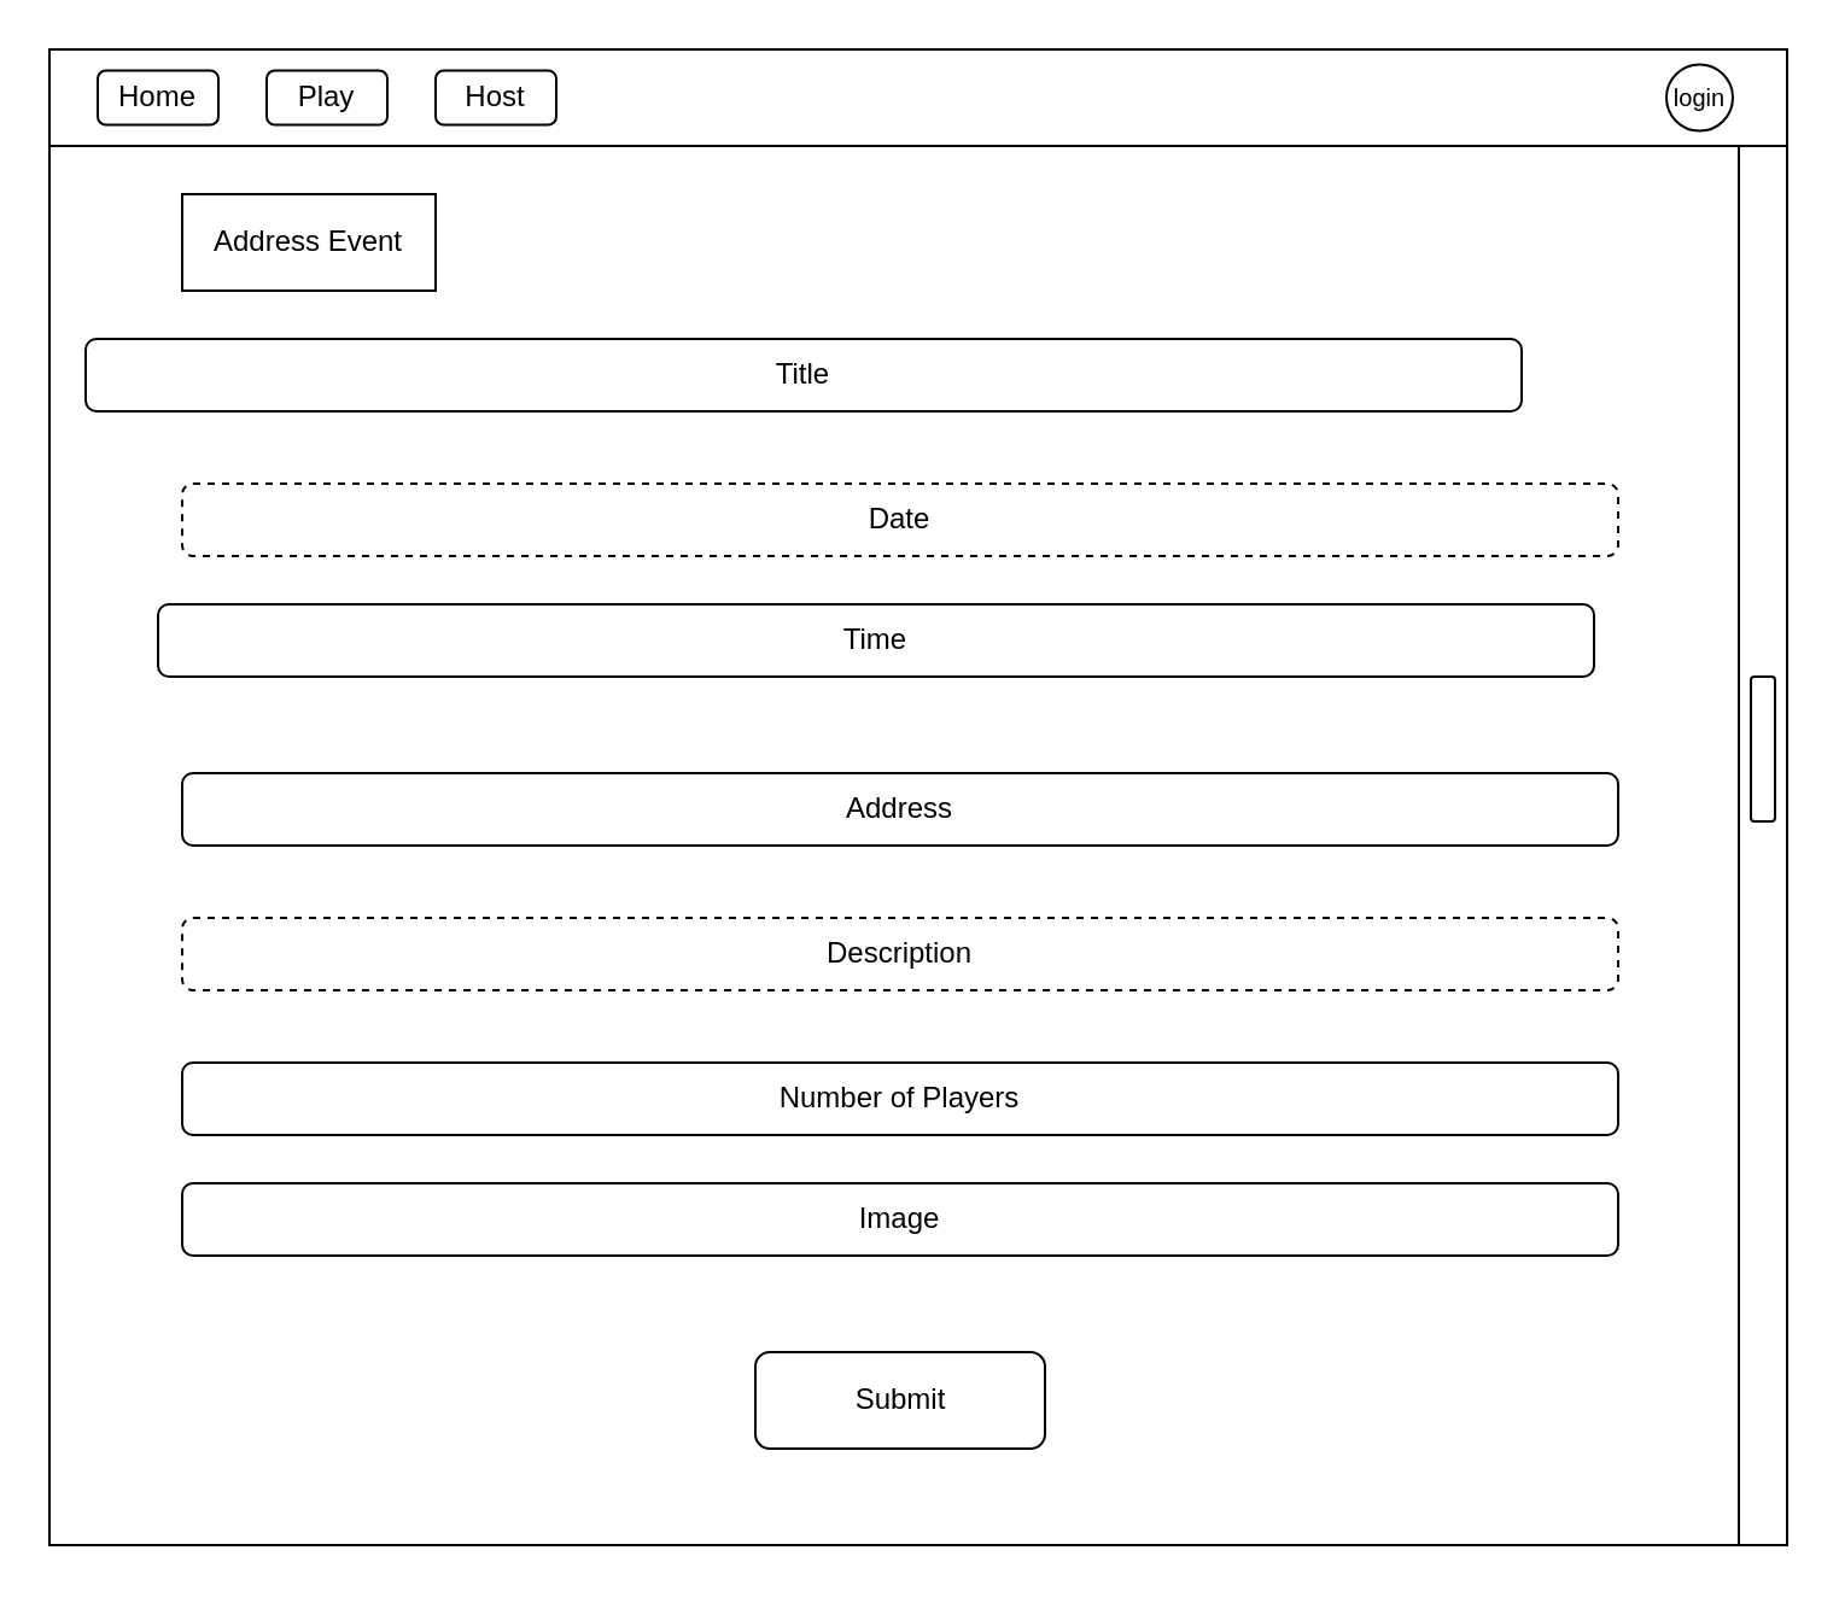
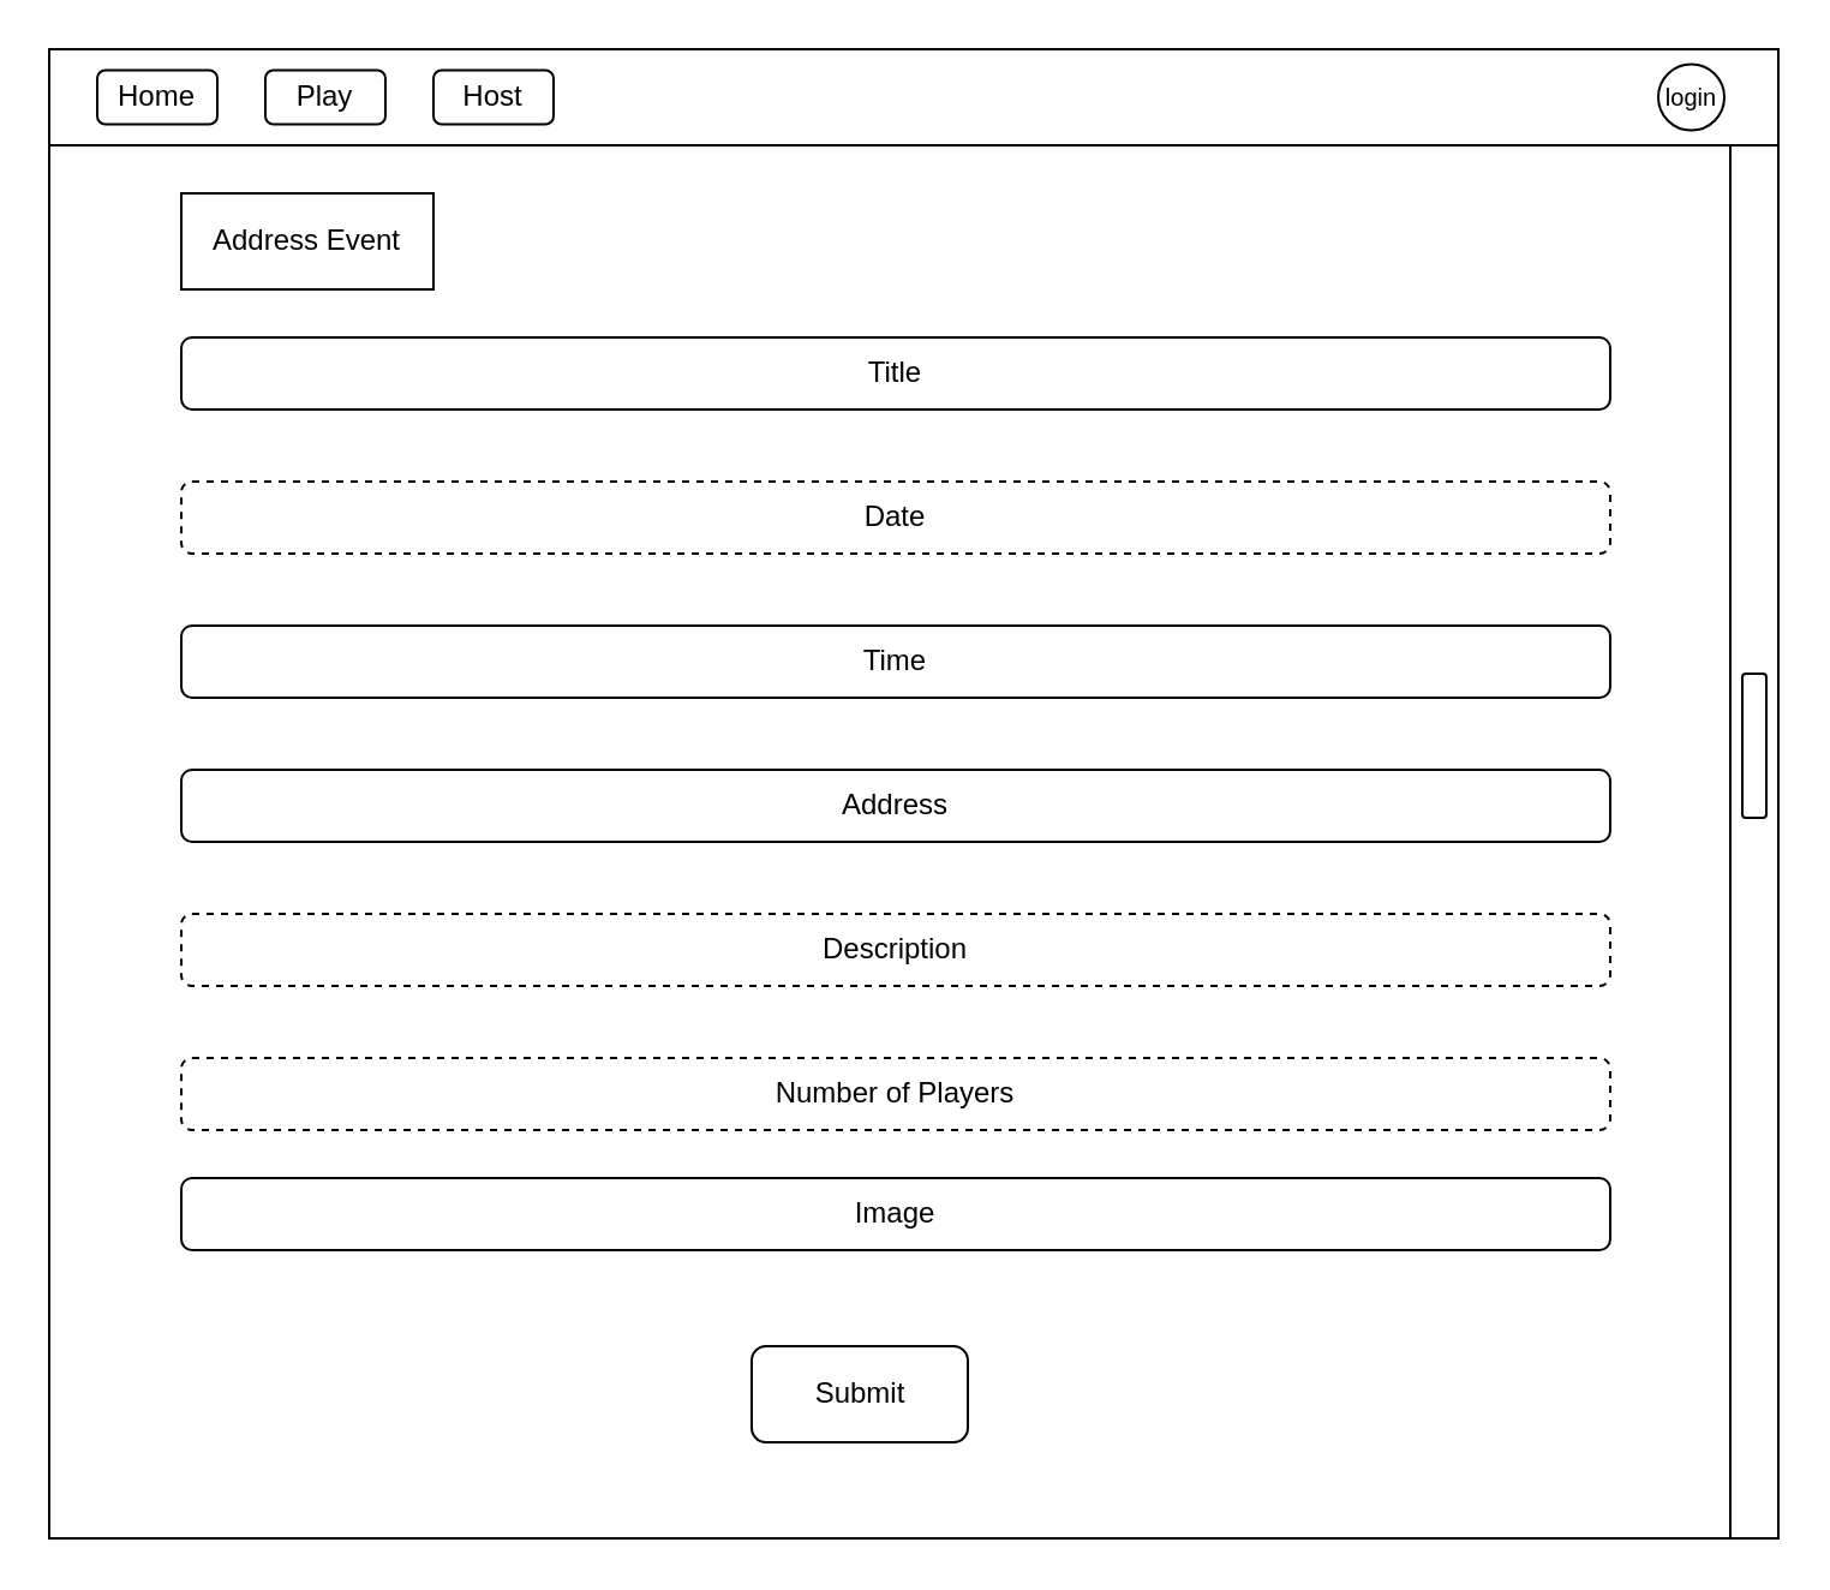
  <mxCell id="0" />
  <mxCell id="1" parent="0" />
  <mxCell id="2" value="" style="rounded=0;whiteSpace=wrap;html=1;" parent="1" vertex="1"><mxGeometry x="20" y="20" width="720" height="620" as="geometry" /></mxCell>
  <mxCell id="3" value="" style="rounded=0;whiteSpace=wrap;html=1;" parent="1" vertex="1"><mxGeometry x="20" y="20" width="720" height="40" as="geometry" /></mxCell>
  <mxCell id="4" value="&lt;span style=&quot;font-size: 10px;&quot;&gt;login&lt;/span&gt;" style="ellipse;whiteSpace=wrap;html=1;aspect=fixed;" parent="1" vertex="1"><mxGeometry x="690" y="26.25" width="27.5" height="27.5" as="geometry" /></mxCell>
  <mxCell id="5" value="Home" style="rounded=1;whiteSpace=wrap;html=1;" parent="1" vertex="1"><mxGeometry x="40" y="28.75" width="50" height="22.5" as="geometry" /></mxCell>
  <mxCell id="6" value="Play" style="rounded=1;whiteSpace=wrap;html=1;" parent="1" vertex="1"><mxGeometry x="110" y="28.75" width="50" height="22.5" as="geometry" /></mxCell>
  <mxCell id="7" value="Host" style="rounded=1;whiteSpace=wrap;html=1;" parent="1" vertex="1"><mxGeometry x="180" y="28.75" width="50" height="22.5" as="geometry" /></mxCell>
  <mxCell id="8" value="" style="rounded=0;whiteSpace=wrap;html=1;" parent="1" vertex="1"><mxGeometry x="720" y="60" width="20" height="580" as="geometry" /></mxCell>
  <mxCell id="9" value="" style="rounded=1;whiteSpace=wrap;html=1;" parent="1" vertex="1"><mxGeometry x="725" y="280" width="10" height="60" as="geometry" /></mxCell>
  <mxCell id="10" value="Address Event" style="rounded=0;whiteSpace=wrap;html=1;" vertex="1" parent="1"><mxGeometry x="75" y="80" width="105" height="40" as="geometry" /></mxCell>
- <mxCell id="11" value="Title" style="rounded=1;whiteSpace=wrap;html=1;" vertex="1" parent="1"><mxGeometry x="35" y="140" width="595" height="30" as="geometry" /></mxCell>
+ <mxCell id="11" value="Title" style="rounded=1;whiteSpace=wrap;html=1;" vertex="1" parent="1"><mxGeometry x="75" y="140" width="595" height="30" as="geometry" /></mxCell>
  <mxCell id="12" value="Date" style="rounded=1;whiteSpace=wrap;html=1;dashed=1;" vertex="1" parent="1"><mxGeometry x="75" y="200" width="595" height="30" as="geometry" /></mxCell>
- <mxCell id="13" value="Time" style="rounded=1;whiteSpace=wrap;html=1;" vertex="1" parent="1"><mxGeometry x="65" y="250" width="595" height="30" as="geometry" /></mxCell>
+ <mxCell id="13" value="Time" style="rounded=1;whiteSpace=wrap;html=1;" vertex="1" parent="1"><mxGeometry x="75" y="260" width="595" height="30" as="geometry" /></mxCell>
  <mxCell id="14" value="Address" style="rounded=1;whiteSpace=wrap;html=1;" vertex="1" parent="1"><mxGeometry x="75" y="320" width="595" height="30" as="geometry" /></mxCell>
  <mxCell id="15" value="Description" style="rounded=1;whiteSpace=wrap;html=1;dashed=1;" vertex="1" parent="1"><mxGeometry x="75" y="380" width="595" height="30" as="geometry" /></mxCell>
- <mxCell id="16" value="Number of Players" style="rounded=1;whiteSpace=wrap;html=1;" vertex="1" parent="1"><mxGeometry x="75" y="440" width="595" height="30" as="geometry" /></mxCell>
+ <mxCell id="16" value="Number of Players" style="rounded=1;whiteSpace=wrap;html=1;dashed=1;" vertex="1" parent="1"><mxGeometry x="75" y="440" width="595" height="30" as="geometry" /></mxCell>
  <mxCell id="17" value="Image" style="rounded=1;whiteSpace=wrap;html=1;" vertex="1" parent="1"><mxGeometry x="75" y="490" width="595" height="30" as="geometry" /></mxCell>
- <mxCell id="18" value="Submit" style="rounded=1;whiteSpace=wrap;html=1;" vertex="1" parent="1"><mxGeometry x="312.5" y="560" width="120" height="40" as="geometry" /></mxCell>
+ <mxCell id="18" value="Submit" style="rounded=1;whiteSpace=wrap;html=1;" vertex="1" parent="1"><mxGeometry x="312.5" y="560" width="90" height="40" as="geometry" /></mxCell>
